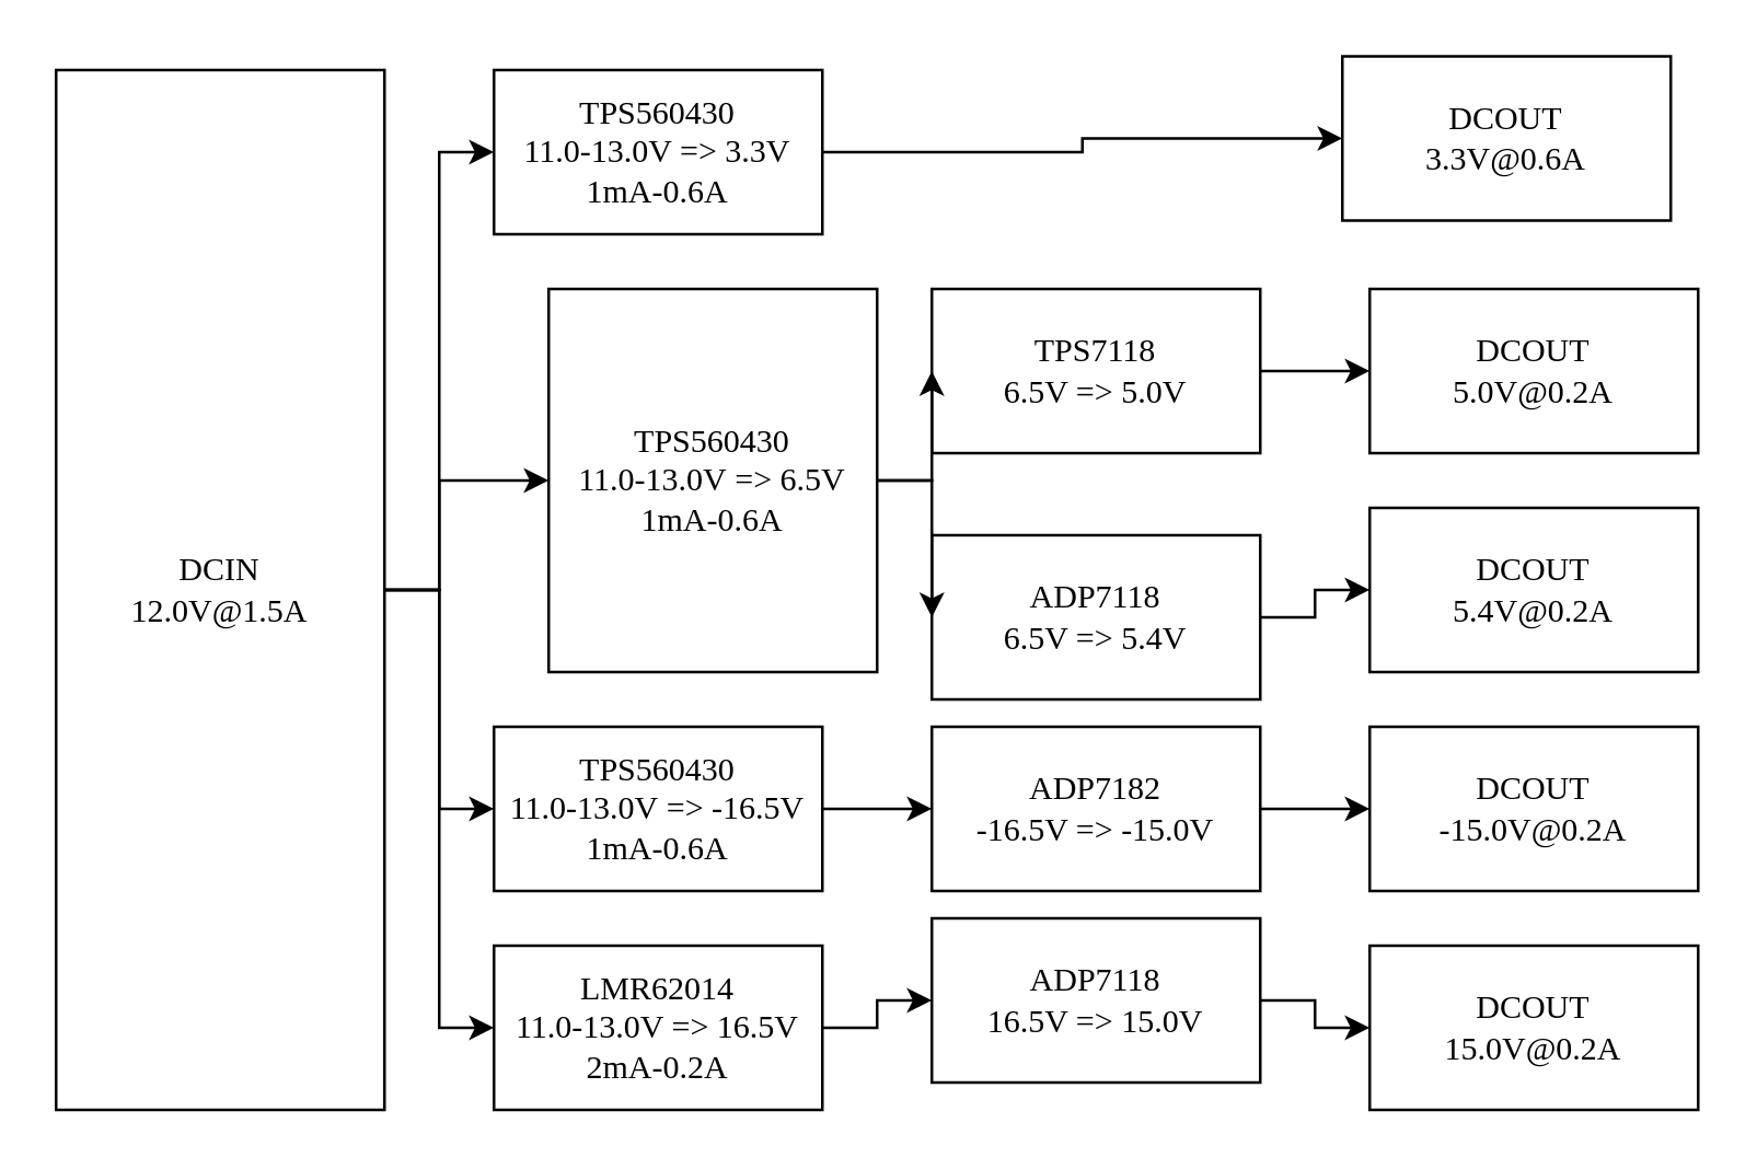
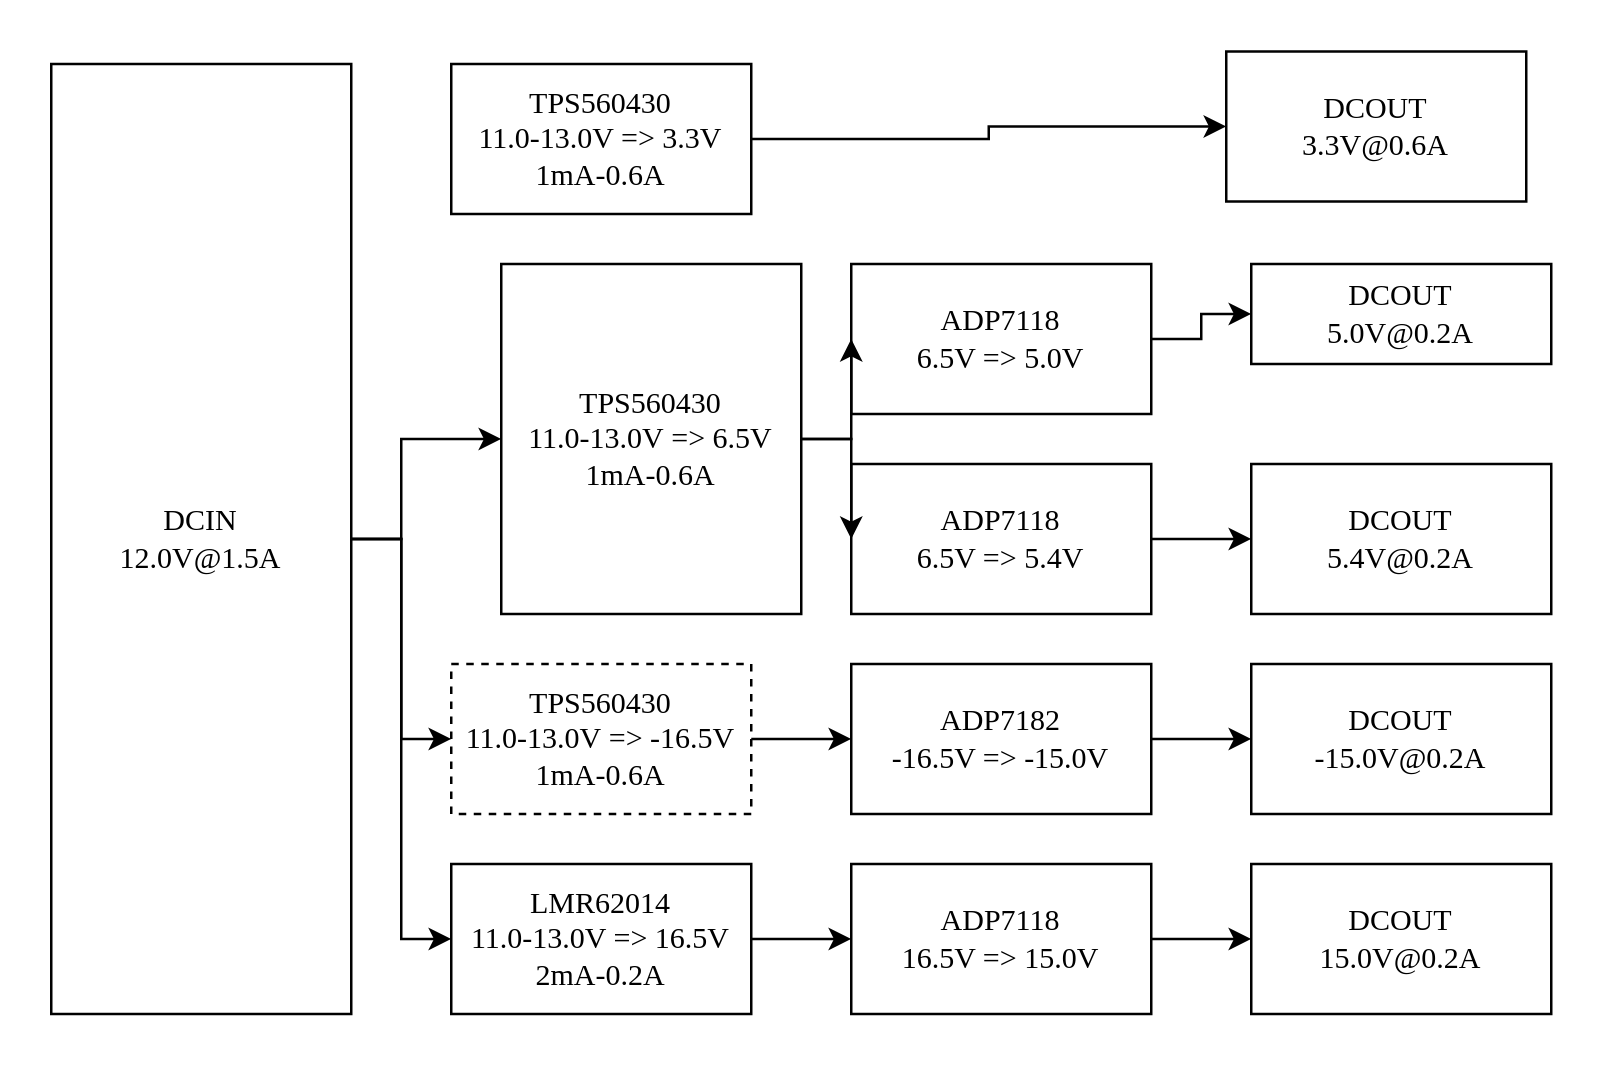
  <mxCell id="0" />
  <mxCell id="1" parent="0" />
- <mxCell id="2" style="edgeStyle=orthogonalEdgeStyle;rounded=0;orthogonalLoop=1;jettySize=auto;html=1;exitX=1;exitY=0.5;exitDx=0;exitDy=0;entryX=0;entryY=0.5;entryDx=0;entryDy=0;fontFamily=Comic Sans MS;fontSize=12;fontColor=default;" edge="1" parent="1" source="6" target="8"><mxGeometry relative="1" as="geometry"><Array as="points"><mxPoint x="160" y="215" /><mxPoint x="160" y="55" /></Array></mxGeometry></mxCell>
  <mxCell id="3" style="edgeStyle=orthogonalEdgeStyle;rounded=0;orthogonalLoop=1;jettySize=auto;html=1;exitX=1;exitY=0.5;exitDx=0;exitDy=0;entryX=0;entryY=0.5;entryDx=0;entryDy=0;fontFamily=Comic Sans MS;fontSize=12;fontColor=default;" edge="1" parent="1" source="6" target="11"><mxGeometry relative="1" as="geometry"><Array as="points"><mxPoint x="160" y="215" /><mxPoint x="160" y="175" /></Array></mxGeometry></mxCell>
  <mxCell id="4" style="edgeStyle=orthogonalEdgeStyle;shape=connector;rounded=0;orthogonalLoop=1;jettySize=auto;html=1;exitX=1;exitY=0.5;exitDx=0;exitDy=0;entryX=0;entryY=0.5;entryDx=0;entryDy=0;labelBackgroundColor=default;strokeColor=default;align=center;verticalAlign=middle;fontFamily=Comic Sans MS;fontSize=12;fontColor=default;endArrow=classic;" edge="1" parent="1" source="6" target="13"><mxGeometry relative="1" as="geometry"><Array as="points"><mxPoint x="160" y="215" /><mxPoint x="160" y="295" /></Array></mxGeometry></mxCell>
  <mxCell id="5" style="edgeStyle=orthogonalEdgeStyle;shape=connector;rounded=0;orthogonalLoop=1;jettySize=auto;html=1;exitX=1;exitY=0.5;exitDx=0;exitDy=0;entryX=0;entryY=0.5;entryDx=0;entryDy=0;labelBackgroundColor=default;strokeColor=default;align=center;verticalAlign=middle;fontFamily=Comic Sans MS;fontSize=12;fontColor=default;endArrow=classic;" edge="1" parent="1" source="6" target="15"><mxGeometry relative="1" as="geometry"><Array as="points"><mxPoint x="160" y="215" /><mxPoint x="160" y="375" /></Array></mxGeometry></mxCell>
  <mxCell id="6" value="DCIN&lt;br&gt;12.0V@1.5A" style="rounded=0;whiteSpace=wrap;html=1;fillColor=none;fontFamily=Comic Sans MS;" vertex="1" parent="1"><mxGeometry x="20" y="25" width="120" height="380" as="geometry" /></mxCell>
  <mxCell id="7" style="edgeStyle=orthogonalEdgeStyle;shape=connector;rounded=0;orthogonalLoop=1;jettySize=auto;html=1;exitX=1;exitY=0.5;exitDx=0;exitDy=0;entryX=0;entryY=0.5;entryDx=0;entryDy=0;labelBackgroundColor=default;strokeColor=default;align=center;verticalAlign=middle;fontFamily=Comic Sans MS;fontSize=12;fontColor=default;endArrow=classic;" edge="1" parent="1" source="8" target="24"><mxGeometry relative="1" as="geometry" /></mxCell>
  <mxCell id="8" value="TPS560430&lt;br&gt;11.0-13.0V =&amp;gt; 3.3V&lt;br&gt;1mA-0.6A" style="rounded=0;whiteSpace=wrap;html=1;fillColor=none;fontFamily=Comic Sans MS;" vertex="1" parent="1"><mxGeometry x="180" y="25" width="120" height="60" as="geometry" /></mxCell>
  <mxCell id="9" style="edgeStyle=orthogonalEdgeStyle;shape=connector;rounded=0;orthogonalLoop=1;jettySize=auto;html=1;exitX=1;exitY=0.5;exitDx=0;exitDy=0;entryX=0;entryY=0.5;entryDx=0;entryDy=0;labelBackgroundColor=default;strokeColor=default;align=center;verticalAlign=middle;fontFamily=Comic Sans MS;fontSize=12;fontColor=default;endArrow=classic;" edge="1" parent="1" source="11" target="17"><mxGeometry relative="1" as="geometry" /></mxCell>
  <mxCell id="10" style="edgeStyle=orthogonalEdgeStyle;shape=connector;rounded=0;orthogonalLoop=1;jettySize=auto;html=1;exitX=1;exitY=0.5;exitDx=0;exitDy=0;entryX=0;entryY=0.5;entryDx=0;entryDy=0;labelBackgroundColor=default;strokeColor=default;align=center;verticalAlign=middle;fontFamily=Comic Sans MS;fontSize=12;fontColor=default;endArrow=classic;" edge="1" parent="1" source="11" target="19"><mxGeometry relative="1" as="geometry" /></mxCell>
  <mxCell id="11" value="TPS560430&lt;br style=&quot;border-color: var(--border-color);&quot;&gt;11.0-13.0V&amp;nbsp;=&amp;gt; 6.5V&lt;br&gt;1mA-0.6A" style="rounded=0;whiteSpace=wrap;html=1;fillColor=none;fontFamily=Comic Sans MS;" vertex="1" parent="1"><mxGeometry x="200" y="105" width="120" height="140" as="geometry" /></mxCell>
  <mxCell id="12" style="edgeStyle=orthogonalEdgeStyle;shape=connector;rounded=0;orthogonalLoop=1;jettySize=auto;html=1;exitX=1;exitY=0.5;exitDx=0;exitDy=0;entryX=0;entryY=0.5;entryDx=0;entryDy=0;labelBackgroundColor=default;strokeColor=default;align=center;verticalAlign=middle;fontFamily=Comic Sans MS;fontSize=12;fontColor=default;endArrow=classic;" edge="1" parent="1" source="13" target="21"><mxGeometry relative="1" as="geometry" /></mxCell>
- <mxCell id="13" value="TPS560430&lt;br style=&quot;border-color: var(--border-color);&quot;&gt;11.0-13.0V&amp;nbsp;=&amp;gt; -16.5V&lt;br&gt;1mA-0.6A" style="rounded=0;whiteSpace=wrap;html=1;fillColor=none;fontFamily=Comic Sans MS;" vertex="1" parent="1"><mxGeometry x="180" y="265" width="120" height="60" as="geometry" /></mxCell>
+ <mxCell id="13" value="TPS560430&lt;br style=&quot;border-color: var(--border-color);&quot;&gt;11.0-13.0V&amp;nbsp;=&amp;gt; -16.5V&lt;br&gt;1mA-0.6A" style="rounded=0;whiteSpace=wrap;html=1;fillColor=none;fontFamily=Comic Sans MS;dashed=1;" vertex="1" parent="1"><mxGeometry x="180" y="265" width="120" height="60" as="geometry" /></mxCell>
  <mxCell id="14" style="edgeStyle=orthogonalEdgeStyle;shape=connector;rounded=0;orthogonalLoop=1;jettySize=auto;html=1;exitX=1;exitY=0.5;exitDx=0;exitDy=0;entryX=0;entryY=0.5;entryDx=0;entryDy=0;labelBackgroundColor=default;strokeColor=default;align=center;verticalAlign=middle;fontFamily=Comic Sans MS;fontSize=12;fontColor=default;endArrow=classic;" edge="1" parent="1" source="15" target="23"><mxGeometry relative="1" as="geometry" /></mxCell>
  <mxCell id="15" value="LMR62014&lt;br&gt;11.0-13.0V =&amp;gt; 16.5V&lt;br&gt;2mA-0.2A" style="rounded=0;whiteSpace=wrap;html=1;fillColor=none;fontFamily=Comic Sans MS;" vertex="1" parent="1"><mxGeometry x="180" y="345" width="120" height="60" as="geometry" /></mxCell>
  <mxCell id="16" style="edgeStyle=orthogonalEdgeStyle;shape=connector;rounded=0;orthogonalLoop=1;jettySize=auto;html=1;exitX=1;exitY=0.5;exitDx=0;exitDy=0;entryX=0;entryY=0.5;entryDx=0;entryDy=0;labelBackgroundColor=default;strokeColor=default;align=center;verticalAlign=middle;fontFamily=Comic Sans MS;fontSize=12;fontColor=default;endArrow=classic;" edge="1" parent="1" source="17" target="26"><mxGeometry relative="1" as="geometry" /></mxCell>
- <mxCell id="17" value="ADP7118&lt;br&gt;6.5V =&amp;gt; 5.4V" style="rounded=0;whiteSpace=wrap;html=1;fillColor=none;fontFamily=Comic Sans MS;" vertex="1" parent="1"><mxGeometry x="340" y="195" width="120" height="60" as="geometry" /></mxCell>
+ <mxCell id="17" value="ADP7118&lt;br&gt;6.5V =&amp;gt; 5.4V" style="rounded=0;whiteSpace=wrap;html=1;fillColor=none;fontFamily=Comic Sans MS;" vertex="1" parent="1"><mxGeometry x="340" y="185" width="120" height="60" as="geometry" /></mxCell>
  <mxCell id="18" style="edgeStyle=orthogonalEdgeStyle;shape=connector;rounded=0;orthogonalLoop=1;jettySize=auto;html=1;exitX=1;exitY=0.5;exitDx=0;exitDy=0;entryX=0;entryY=0.5;entryDx=0;entryDy=0;labelBackgroundColor=default;strokeColor=default;align=center;verticalAlign=middle;fontFamily=Comic Sans MS;fontSize=12;fontColor=default;endArrow=classic;" edge="1" parent="1" source="19" target="25"><mxGeometry relative="1" as="geometry" /></mxCell>
- <mxCell id="19" value="TPS7118&lt;br&gt;6.5V =&amp;gt; 5.0V" style="rounded=0;whiteSpace=wrap;html=1;fillColor=none;fontFamily=Comic Sans MS;" vertex="1" parent="1"><mxGeometry x="340" y="105" width="120" height="60" as="geometry" /></mxCell>
+ <mxCell id="19" value="ADP7118&lt;br&gt;6.5V =&amp;gt; 5.0V" style="rounded=0;whiteSpace=wrap;html=1;fillColor=none;fontFamily=Comic Sans MS;" vertex="1" parent="1"><mxGeometry x="340" y="105" width="120" height="60" as="geometry" /></mxCell>
  <mxCell id="20" style="edgeStyle=orthogonalEdgeStyle;shape=connector;rounded=0;orthogonalLoop=1;jettySize=auto;html=1;exitX=1;exitY=0.5;exitDx=0;exitDy=0;entryX=0;entryY=0.5;entryDx=0;entryDy=0;labelBackgroundColor=default;strokeColor=default;align=center;verticalAlign=middle;fontFamily=Comic Sans MS;fontSize=12;fontColor=default;endArrow=classic;" edge="1" parent="1" source="21" target="27"><mxGeometry relative="1" as="geometry" /></mxCell>
  <mxCell id="21" value="ADP7182&lt;br&gt;-16.5V =&amp;gt; -15.0V" style="rounded=0;whiteSpace=wrap;html=1;fillColor=none;fontFamily=Comic Sans MS;" vertex="1" parent="1"><mxGeometry x="340" y="265" width="120" height="60" as="geometry" /></mxCell>
  <mxCell id="22" style="edgeStyle=orthogonalEdgeStyle;shape=connector;rounded=0;orthogonalLoop=1;jettySize=auto;html=1;exitX=1;exitY=0.5;exitDx=0;exitDy=0;entryX=0;entryY=0.5;entryDx=0;entryDy=0;labelBackgroundColor=default;strokeColor=default;align=center;verticalAlign=middle;fontFamily=Comic Sans MS;fontSize=12;fontColor=default;endArrow=classic;" edge="1" parent="1" source="23" target="28"><mxGeometry relative="1" as="geometry" /></mxCell>
- <mxCell id="23" value="ADP7118&lt;br&gt;16.5V =&amp;gt; 15.0V" style="rounded=0;whiteSpace=wrap;html=1;fillColor=none;fontFamily=Comic Sans MS;" vertex="1" parent="1"><mxGeometry x="340" y="335" width="120" height="60" as="geometry" /></mxCell>
+ <mxCell id="23" value="ADP7118&lt;br&gt;16.5V =&amp;gt; 15.0V" style="rounded=0;whiteSpace=wrap;html=1;fillColor=none;fontFamily=Comic Sans MS;" vertex="1" parent="1"><mxGeometry x="340" y="345" width="120" height="60" as="geometry" /></mxCell>
  <mxCell id="24" value="DCOUT&lt;br&gt;3.3V@0.6A" style="rounded=0;whiteSpace=wrap;html=1;fillColor=none;fontFamily=Comic Sans MS;" vertex="1" parent="1"><mxGeometry x="490" y="20" width="120" height="60" as="geometry" /></mxCell>
- <mxCell id="25" value="DCOUT&lt;br&gt;5.0V@0.2A" style="rounded=0;whiteSpace=wrap;html=1;fillColor=none;fontFamily=Comic Sans MS;" vertex="1" parent="1"><mxGeometry x="500" y="105" width="120" height="60" as="geometry" /></mxCell>
+ <mxCell id="25" value="DCOUT&lt;br&gt;5.0V@0.2A" style="rounded=0;whiteSpace=wrap;html=1;fillColor=none;fontFamily=Comic Sans MS;" vertex="1" parent="1"><mxGeometry x="500" y="105" width="120" height="40" as="geometry" /></mxCell>
  <mxCell id="26" value="DCOUT&lt;br&gt;5.4V@0.2A" style="rounded=0;whiteSpace=wrap;html=1;fillColor=none;fontFamily=Comic Sans MS;" vertex="1" parent="1"><mxGeometry x="500" y="185" width="120" height="60" as="geometry" /></mxCell>
  <mxCell id="27" value="DCOUT&lt;br&gt;-15.0V@0.2A" style="rounded=0;whiteSpace=wrap;html=1;fillColor=none;fontFamily=Comic Sans MS;" vertex="1" parent="1"><mxGeometry x="500" y="265" width="120" height="60" as="geometry" /></mxCell>
  <mxCell id="28" value="DCOUT&lt;br&gt;15.0V@0.2A" style="rounded=0;whiteSpace=wrap;html=1;fillColor=none;fontFamily=Comic Sans MS;" vertex="1" parent="1"><mxGeometry x="500" y="345" width="120" height="60" as="geometry" /></mxCell>
